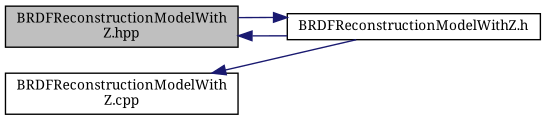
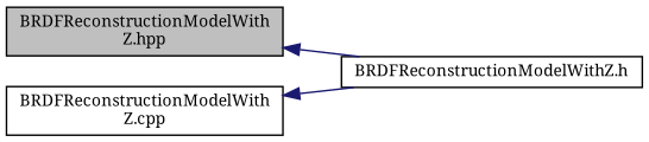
  digraph {
    fontname="Noto Serif"
    rankdir=LR
    node [color=black fillcolor=white fontname="Noto Serif" fontsize=10 shape=record style=filled]
    edge [color=midnightblue dir=back fontname="Noto Serif" fontsize=10 labelfontname=FreeSans labelfontsize=10 style=solid]
    n1 [fillcolor=grey75 fontcolor=black height=0.2 label="BRDFReconstructionModelWith\lZ.hpp" width=0.4]
    n2 [height=0.2 label="BRDFReconstructionModelWithZ.h" width=0.4]
    n3 [height=0.2 label="BRDFReconstructionModelWith\lZ.cpp" width=0.4]
    n1 -> n2
-   n2 -> n1
    n3 -> n2
  }
